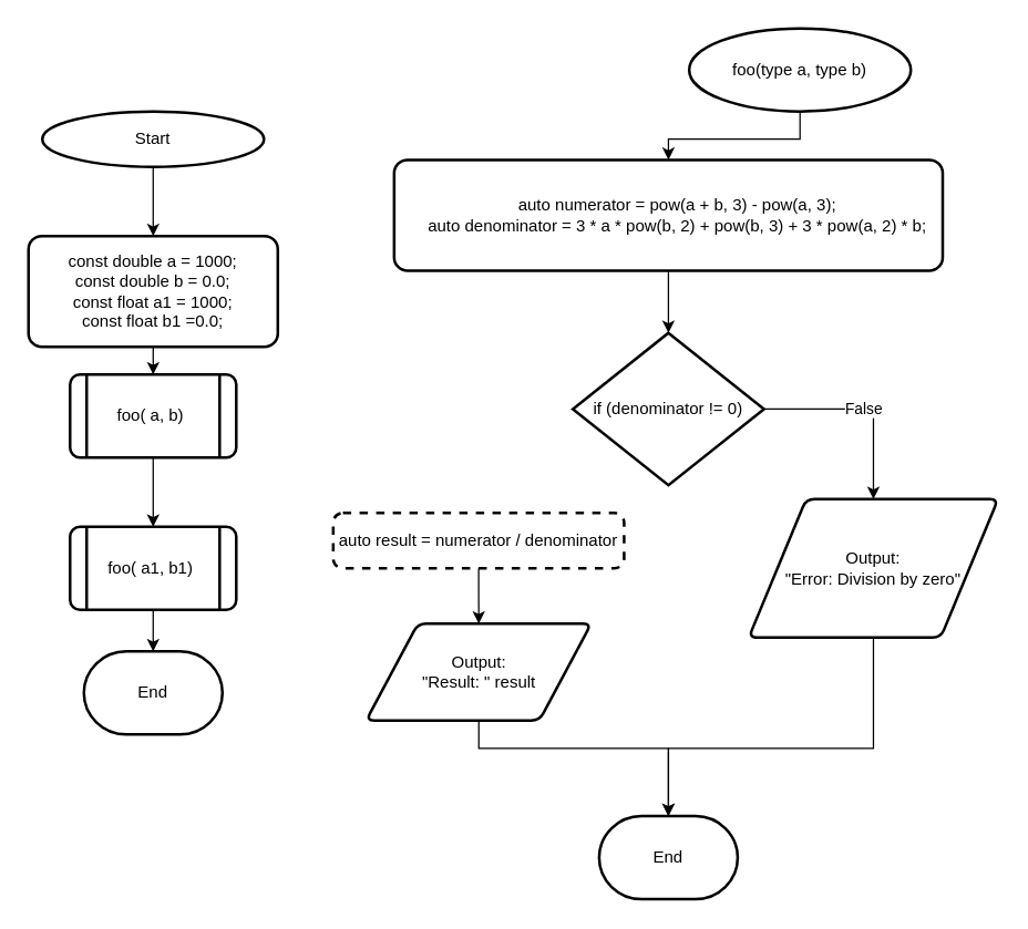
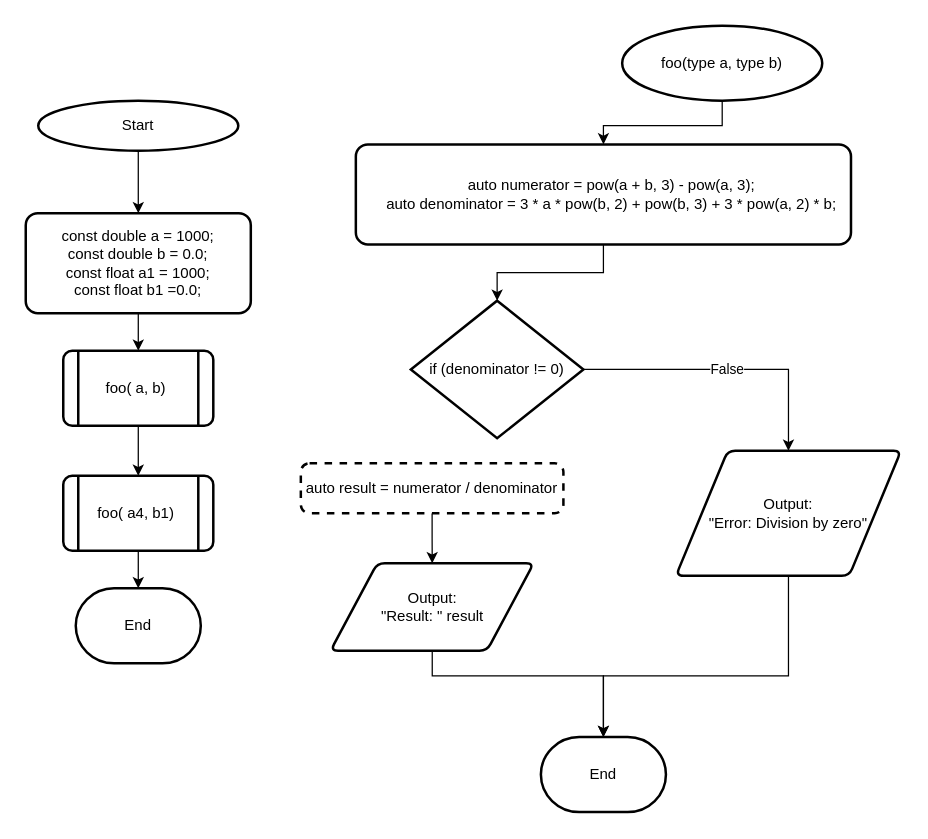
  <mxCell id="0" />
  <mxCell id="1" parent="0" />
  <mxCell id="2" value="" style="edgeStyle=orthogonalEdgeStyle;rounded=0;orthogonalLoop=1;jettySize=auto;html=1;" edge="1" parent="1" source="3" target="5"><mxGeometry relative="1" as="geometry" /></mxCell>
  <mxCell id="3" value="Start" style="strokeWidth=2;html=1;shape=mxgraph.flowchart.start_1;whiteSpace=wrap;" vertex="1" parent="1"><mxGeometry x="30" y="80" width="160" height="40" as="geometry" /></mxCell>
  <mxCell id="4" value="" style="edgeStyle=orthogonalEdgeStyle;rounded=0;orthogonalLoop=1;jettySize=auto;html=1;" edge="1" parent="1" source="5" target="7"><mxGeometry relative="1" as="geometry" /></mxCell>
  <mxCell id="5" value="&lt;div&gt;const double a = 1000;&lt;/div&gt;&lt;div&gt;const double b = 0.0;&lt;/div&gt;&lt;div&gt;const float a1 = 1000;&lt;/div&gt;&lt;div&gt;const float b1 =0.0;&lt;/div&gt;" style="whiteSpace=wrap;html=1;strokeWidth=2;rounded=1;arcSize=12;" vertex="1" parent="1"><mxGeometry x="20" y="170" width="180" height="80" as="geometry" /></mxCell>
  <mxCell id="6" value="" style="edgeStyle=orthogonalEdgeStyle;rounded=0;orthogonalLoop=1;jettySize=auto;html=1;" edge="1" parent="1" source="7" target="9"><mxGeometry relative="1" as="geometry" /></mxCell>
- <mxCell id="7" value="foo( a, b)&amp;nbsp;" style="shape=process;whiteSpace=wrap;html=1;backgroundOutline=1;strokeWidth=2;rounded=1;arcSize=12;" vertex="1" parent="1"><mxGeometry x="50" y="270" width="120" height="60" as="geometry" /></mxCell>
+ <mxCell id="7" value="foo( a, b)&amp;nbsp;" style="shape=process;whiteSpace=wrap;html=1;backgroundOutline=1;strokeWidth=2;rounded=1;arcSize=12;" vertex="1" parent="1"><mxGeometry x="50" y="280" width="120" height="60" as="geometry" /></mxCell>
  <mxCell id="8" value="" style="edgeStyle=orthogonalEdgeStyle;rounded=0;orthogonalLoop=1;jettySize=auto;html=1;" edge="1" parent="1" source="9" target="20"><mxGeometry relative="1" as="geometry" /></mxCell>
- <mxCell id="9" value="foo( a1, b1)&amp;nbsp;" style="shape=process;whiteSpace=wrap;html=1;backgroundOutline=1;strokeWidth=2;rounded=1;arcSize=12;" vertex="1" parent="1"><mxGeometry x="50" y="380" width="120" height="60" as="geometry" /></mxCell>
+ <mxCell id="9" value="foo( a4, b1)&amp;nbsp;" style="shape=process;whiteSpace=wrap;html=1;backgroundOutline=1;strokeWidth=2;rounded=1;arcSize=12;" vertex="1" parent="1"><mxGeometry x="50" y="380" width="120" height="60" as="geometry" /></mxCell>
  <mxCell id="10" value="" style="edgeStyle=orthogonalEdgeStyle;rounded=0;orthogonalLoop=1;jettySize=auto;html=1;" edge="1" parent="1" source="11" target="13"><mxGeometry relative="1" as="geometry" /></mxCell>
  <mxCell id="11" value="foo(type a, type b)" style="strokeWidth=2;html=1;shape=mxgraph.flowchart.start_1;whiteSpace=wrap;" vertex="1" parent="1"><mxGeometry x="497" y="20" width="160" height="60" as="geometry" /></mxCell>
  <mxCell id="12" value="" style="edgeStyle=orthogonalEdgeStyle;rounded=0;orthogonalLoop=1;jettySize=auto;html=1;" edge="1" parent="1" source="13" target="15"><mxGeometry relative="1" as="geometry" /></mxCell>
  <mxCell id="13" value="&lt;div&gt;&amp;nbsp; &amp;nbsp; auto numerator = pow(a + b, 3) - pow(a, 3);&lt;/div&gt;&lt;div&gt;&amp;nbsp; &amp;nbsp; auto denominator = 3 * a * pow(b, 2) + pow(b, 3) + 3 * pow(a, 2) * b;&lt;/div&gt;" style="whiteSpace=wrap;html=1;strokeWidth=2;rounded=1;arcSize=12;" vertex="1" parent="1"><mxGeometry x="284" y="115" width="396" height="80" as="geometry" /></mxCell>
  <mxCell id="14" value="False" style="edgeStyle=orthogonalEdgeStyle;rounded=0;orthogonalLoop=1;jettySize=auto;html=1;entryX=0.5;entryY=0;entryDx=0;entryDy=0;" edge="1" parent="1" source="15" target="16"><mxGeometry relative="1" as="geometry"><Array as="points"><mxPoint x="630" y="295" /></Array></mxGeometry></mxCell>
- <mxCell id="15" value="if (denominator != 0)" style="strokeWidth=2;html=1;shape=mxgraph.flowchart.decision;whiteSpace=wrap;" vertex="1" parent="1"><mxGeometry x="413" y="240" width="138" height="110" as="geometry" /></mxCell>
+ <mxCell id="15" value="if (denominator != 0)" style="strokeWidth=2;html=1;shape=mxgraph.flowchart.decision;whiteSpace=wrap;" vertex="1" parent="1"><mxGeometry x="328" y="240" width="138" height="110" as="geometry" /></mxCell>
  <mxCell id="16" value="Output:&lt;br&gt;&quot;Error: Division by zero&quot;" style="shape=parallelogram;html=1;strokeWidth=2;perimeter=parallelogramPerimeter;whiteSpace=wrap;rounded=1;arcSize=12;size=0.23;" vertex="1" parent="1"><mxGeometry x="540" y="360" width="180" height="100" as="geometry" /></mxCell>
  <mxCell id="17" value="" style="edgeStyle=orthogonalEdgeStyle;rounded=0;orthogonalLoop=1;jettySize=auto;html=1;" edge="1" parent="1" source="18" target="19"><mxGeometry relative="1" as="geometry" /></mxCell>
  <mxCell id="18" value="auto result = numerator / denominator" style="rounded=1;whiteSpace=wrap;html=1;absoluteArcSize=1;arcSize=14;strokeWidth=2;dashed=1;" vertex="1" parent="1"><mxGeometry x="240" y="370" width="210" height="40" as="geometry" /></mxCell>
  <mxCell id="19" value="Output:&lt;br&gt;&quot;Result: &quot; result" style="shape=parallelogram;html=1;strokeWidth=2;perimeter=parallelogramPerimeter;whiteSpace=wrap;rounded=1;arcSize=12;size=0.23;" vertex="1" parent="1"><mxGeometry x="263.75" y="450" width="162.5" height="70" as="geometry" /></mxCell>
  <mxCell id="20" value="End" style="strokeWidth=2;html=1;shape=mxgraph.flowchart.terminator;whiteSpace=wrap;" vertex="1" parent="1"><mxGeometry x="60" y="470" width="100" height="60" as="geometry" /></mxCell>
  <mxCell id="21" value="End" style="strokeWidth=2;html=1;shape=mxgraph.flowchart.terminator;whiteSpace=wrap;" vertex="1" parent="1"><mxGeometry x="432" y="589" width="100" height="60" as="geometry" /></mxCell>
  <mxCell id="22" style="edgeStyle=orthogonalEdgeStyle;rounded=0;orthogonalLoop=1;jettySize=auto;html=1;entryX=0.5;entryY=0;entryDx=0;entryDy=0;entryPerimeter=0;" edge="1" parent="1" source="19" target="21"><mxGeometry relative="1" as="geometry"><Array as="points"><mxPoint x="345" y="540" /><mxPoint x="482" y="540" /></Array></mxGeometry></mxCell>
  <mxCell id="23" style="edgeStyle=orthogonalEdgeStyle;rounded=0;orthogonalLoop=1;jettySize=auto;html=1;entryX=0.5;entryY=0;entryDx=0;entryDy=0;entryPerimeter=0;" edge="1" parent="1" source="16" target="21"><mxGeometry relative="1" as="geometry"><Array as="points"><mxPoint x="630" y="540" /><mxPoint x="482" y="540" /></Array></mxGeometry></mxCell>
